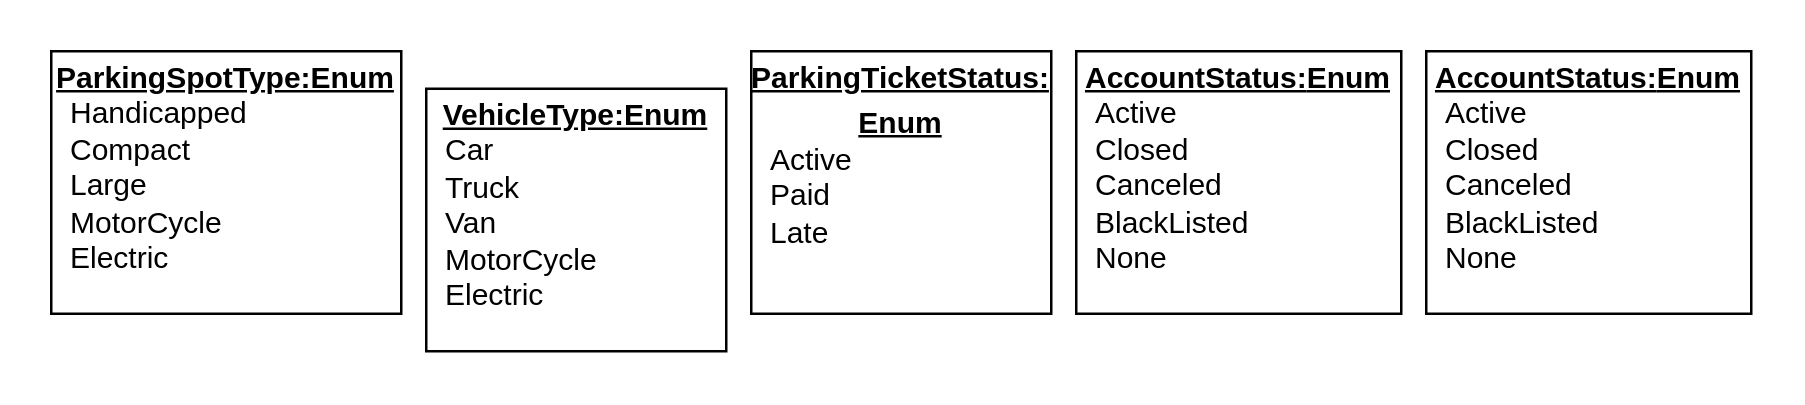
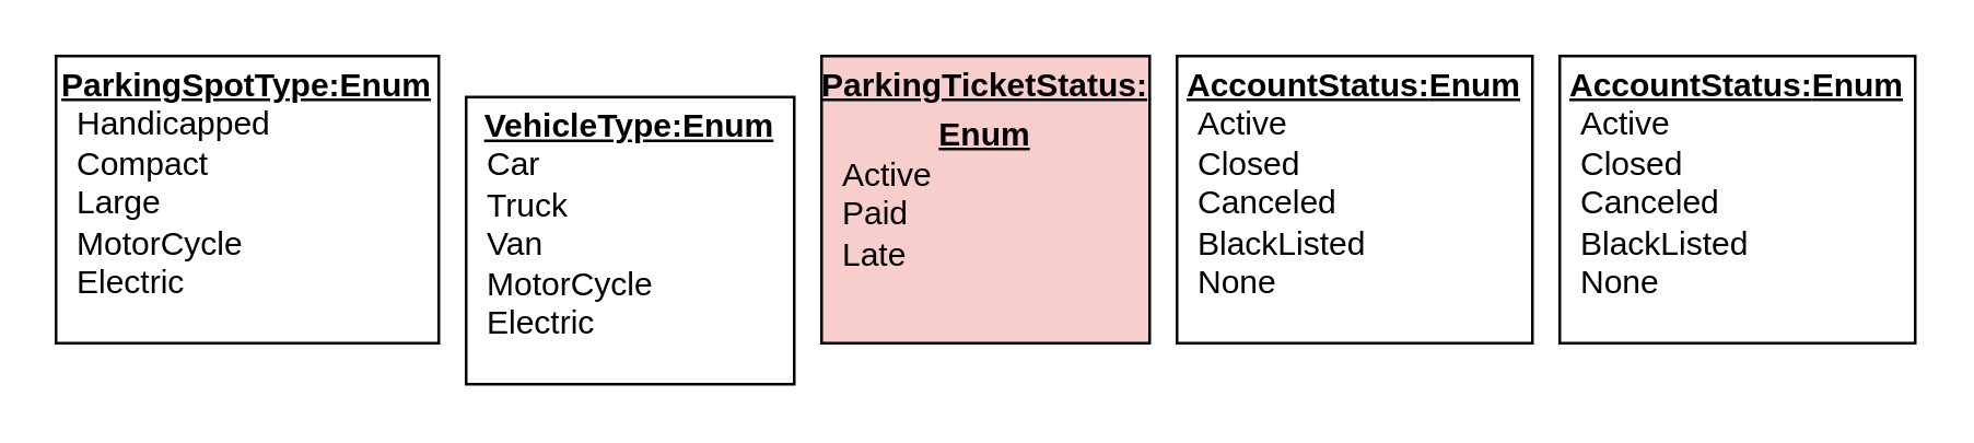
  <mxCell id="0" />
  <mxCell id="1" parent="0" />
  <mxCell id="2" value="&lt;p style=&quot;margin: 0px ; margin-top: 4px ; text-align: center ; text-decoration: underline&quot;&gt;&lt;b&gt;ParkingSpotType:Enum&lt;/b&gt;&lt;/p&gt;&lt;p style=&quot;margin: 0px ; margin-left: 8px&quot;&gt;Handicapped&lt;/p&gt;&lt;p style=&quot;margin: 0px ; margin-left: 8px&quot;&gt;Compact&lt;/p&gt;&lt;p style=&quot;margin: 0px ; margin-left: 8px&quot;&gt;Large&lt;/p&gt;&lt;p style=&quot;margin: 0px ; margin-left: 8px&quot;&gt;MotorCycle&lt;/p&gt;&lt;p style=&quot;margin: 0px ; margin-left: 8px&quot;&gt;Electric&lt;/p&gt;" style="verticalAlign=top;align=left;overflow=fill;fontSize=12;fontFamily=Helvetica;html=1;rounded=0;shadow=0;comic=0;labelBackgroundColor=none;strokeWidth=1" parent="1" vertex="1"><mxGeometry x="20" y="20" width="140" height="105" as="geometry" /></mxCell>
  <mxCell id="3" value="&lt;p style=&quot;margin: 0px ; margin-top: 4px ; text-align: center ; text-decoration: underline&quot;&gt;&lt;b&gt;VehicleType:Enum&lt;/b&gt;&lt;/p&gt;&lt;p style=&quot;margin: 0px ; margin-left: 8px&quot;&gt;Car&lt;/p&gt;&lt;p style=&quot;margin: 0px ; margin-left: 8px&quot;&gt;Truck&lt;/p&gt;&lt;p style=&quot;margin: 0px ; margin-left: 8px&quot;&gt;Van&lt;/p&gt;&lt;p style=&quot;margin: 0px ; margin-left: 8px&quot;&gt;MotorCycle&lt;/p&gt;&lt;p style=&quot;margin: 0px ; margin-left: 8px&quot;&gt;Electric&lt;/p&gt;" style="verticalAlign=top;align=left;overflow=fill;fontSize=12;fontFamily=Helvetica;html=1;rounded=0;shadow=0;comic=0;labelBackgroundColor=none;strokeWidth=1" vertex="1" parent="1"><mxGeometry x="170" y="35" width="120" height="105" as="geometry" /></mxCell>
- <mxCell id="4" value="&lt;p style=&quot;margin: 0px ; margin-top: 4px ; text-align: center ; text-decoration: underline&quot;&gt;&lt;b&gt;ParkingTicketStatus&lt;/b&gt;&lt;b&gt;:&lt;/b&gt;&lt;/p&gt;&lt;p style=&quot;margin: 0px ; margin-top: 4px ; text-align: center ; text-decoration: underline&quot;&gt;&lt;b&gt;Enum&lt;/b&gt;&lt;/p&gt;&lt;p style=&quot;margin: 0px ; margin-left: 8px&quot;&gt;Active&lt;/p&gt;&lt;p style=&quot;margin: 0px ; margin-left: 8px&quot;&gt;Paid&lt;/p&gt;&lt;p style=&quot;margin: 0px ; margin-left: 8px&quot;&gt;Late&lt;/p&gt;" style="verticalAlign=top;align=left;overflow=fill;fontSize=12;fontFamily=Helvetica;html=1;rounded=0;shadow=0;comic=0;labelBackgroundColor=none;strokeWidth=1" vertex="1" parent="1"><mxGeometry x="300" y="20" width="120" height="105" as="geometry" /></mxCell>
+ <mxCell id="4" value="&lt;p style=&quot;margin: 0px ; margin-top: 4px ; text-align: center ; text-decoration: underline&quot;&gt;&lt;b&gt;ParkingTicketStatus&lt;/b&gt;&lt;b&gt;:&lt;/b&gt;&lt;/p&gt;&lt;p style=&quot;margin: 0px ; margin-top: 4px ; text-align: center ; text-decoration: underline&quot;&gt;&lt;b&gt;Enum&lt;/b&gt;&lt;/p&gt;&lt;p style=&quot;margin: 0px ; margin-left: 8px&quot;&gt;Active&lt;/p&gt;&lt;p style=&quot;margin: 0px ; margin-left: 8px&quot;&gt;Paid&lt;/p&gt;&lt;p style=&quot;margin: 0px ; margin-left: 8px&quot;&gt;Late&lt;/p&gt;" style="verticalAlign=top;align=left;overflow=fill;fontSize=12;fontFamily=Helvetica;html=1;rounded=0;shadow=0;comic=0;labelBackgroundColor=none;strokeWidth=1;fillColor=#f8cecc;" vertex="1" parent="1"><mxGeometry x="300" y="20" width="120" height="105" as="geometry" /></mxCell>
  <mxCell id="5" value="&lt;p style=&quot;margin: 0px ; margin-top: 4px ; text-align: center ; text-decoration: underline&quot;&gt;&lt;b&gt;AccountStatus:&lt;/b&gt;&lt;b&gt;Enum&lt;/b&gt;&lt;/p&gt;&lt;p style=&quot;margin: 0px ; margin-left: 8px&quot;&gt;Active&lt;/p&gt;&lt;p style=&quot;margin: 0px ; margin-left: 8px&quot;&gt;Closed&lt;/p&gt;&lt;p style=&quot;margin: 0px ; margin-left: 8px&quot;&gt;Canceled&lt;/p&gt;&lt;p style=&quot;margin: 0px ; margin-left: 8px&quot;&gt;BlackListed&lt;/p&gt;&lt;p style=&quot;margin: 0px ; margin-left: 8px&quot;&gt;None&lt;/p&gt;" style="verticalAlign=top;align=left;overflow=fill;fontSize=12;fontFamily=Helvetica;html=1;rounded=0;shadow=0;comic=0;labelBackgroundColor=none;strokeWidth=1" vertex="1" parent="1"><mxGeometry x="430" y="20" width="130" height="105" as="geometry" /></mxCell>
  <mxCell id="6" value="&lt;p style=&quot;margin: 0px ; margin-top: 4px ; text-align: center ; text-decoration: underline&quot;&gt;&lt;b&gt;AccountStatus:&lt;/b&gt;&lt;b&gt;Enum&lt;/b&gt;&lt;/p&gt;&lt;p style=&quot;margin: 0px ; margin-left: 8px&quot;&gt;Active&lt;/p&gt;&lt;p style=&quot;margin: 0px ; margin-left: 8px&quot;&gt;Closed&lt;/p&gt;&lt;p style=&quot;margin: 0px ; margin-left: 8px&quot;&gt;Canceled&lt;/p&gt;&lt;p style=&quot;margin: 0px ; margin-left: 8px&quot;&gt;BlackListed&lt;/p&gt;&lt;p style=&quot;margin: 0px ; margin-left: 8px&quot;&gt;None&lt;/p&gt;" style="verticalAlign=top;align=left;overflow=fill;fontSize=12;fontFamily=Helvetica;html=1;rounded=0;shadow=0;comic=0;labelBackgroundColor=none;strokeWidth=1" vertex="1" parent="1"><mxGeometry x="570" y="20" width="130" height="105" as="geometry" /></mxCell>
